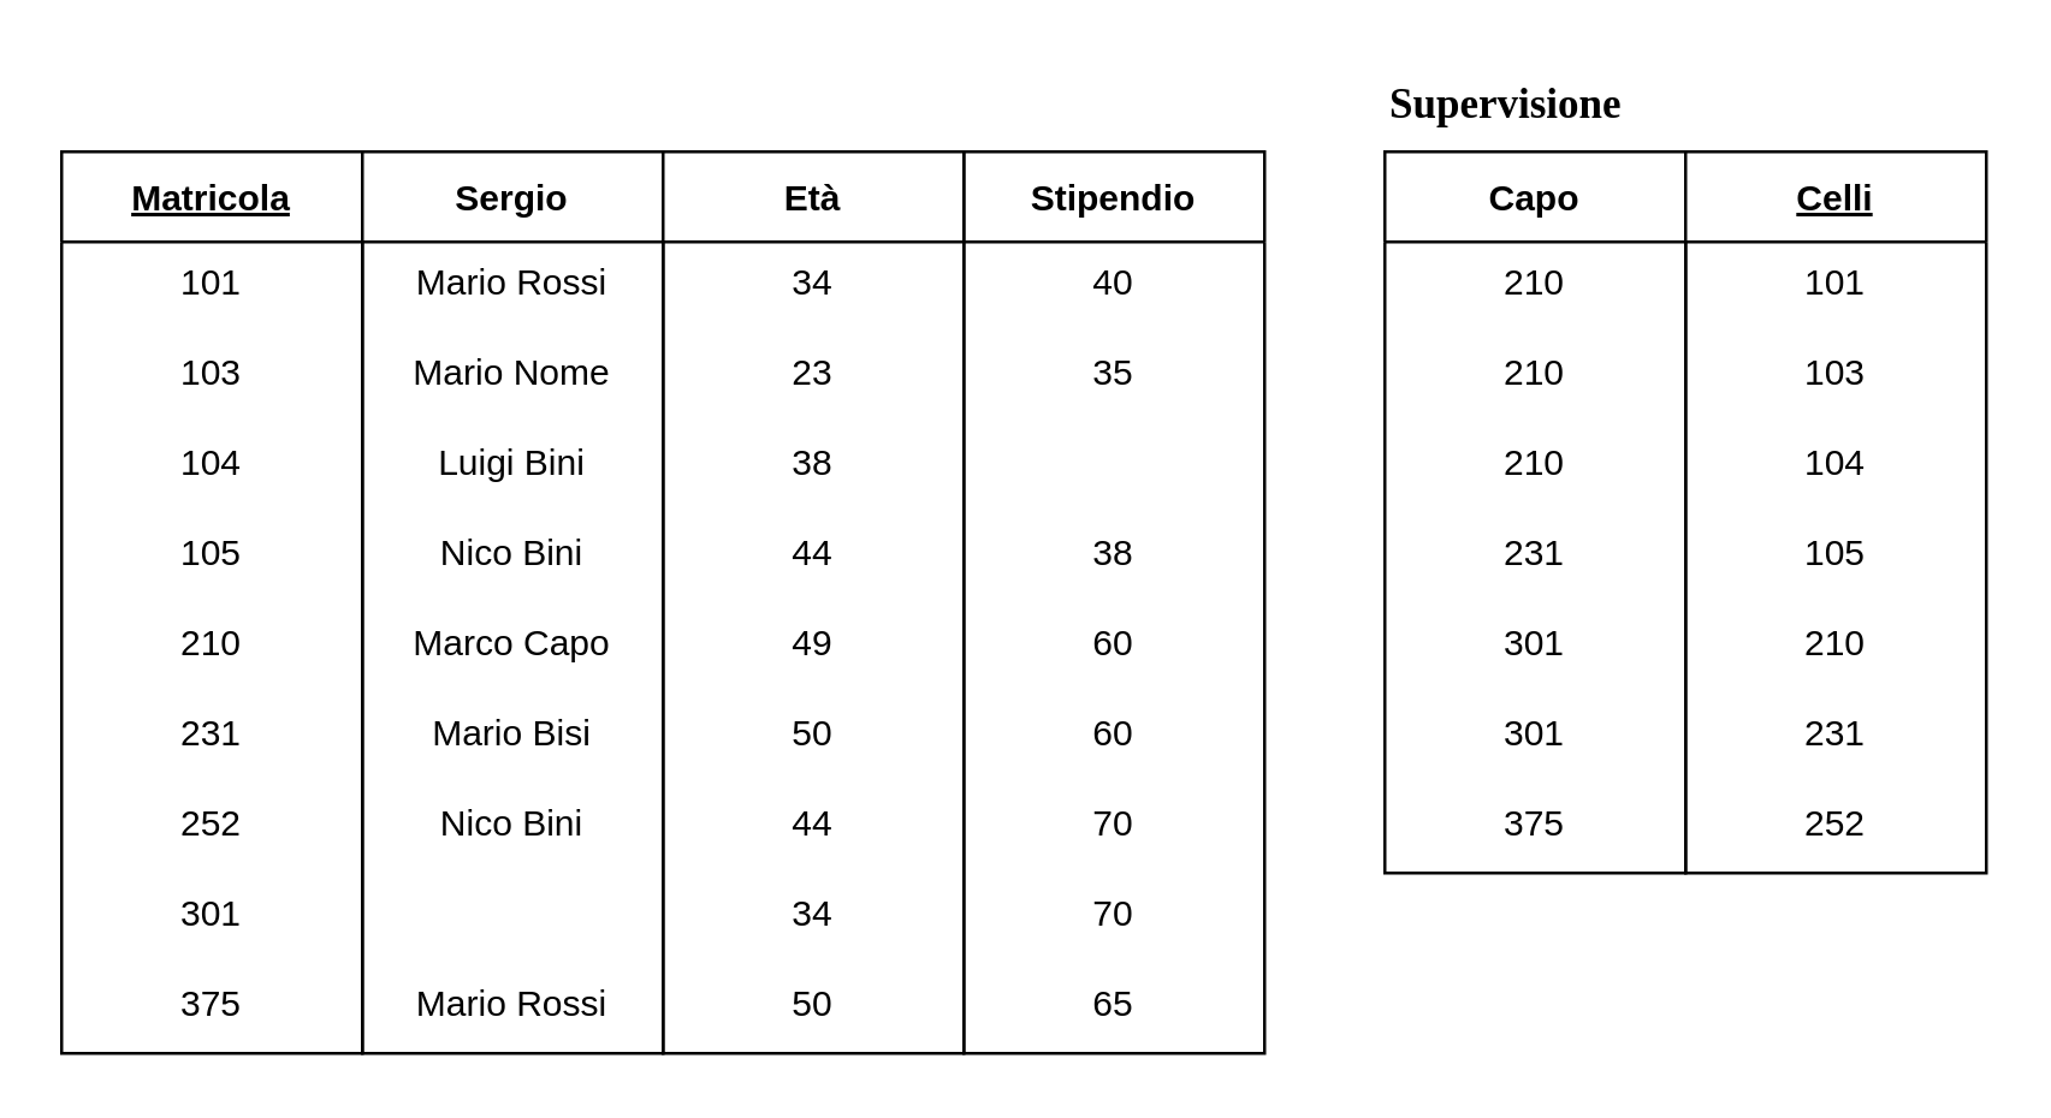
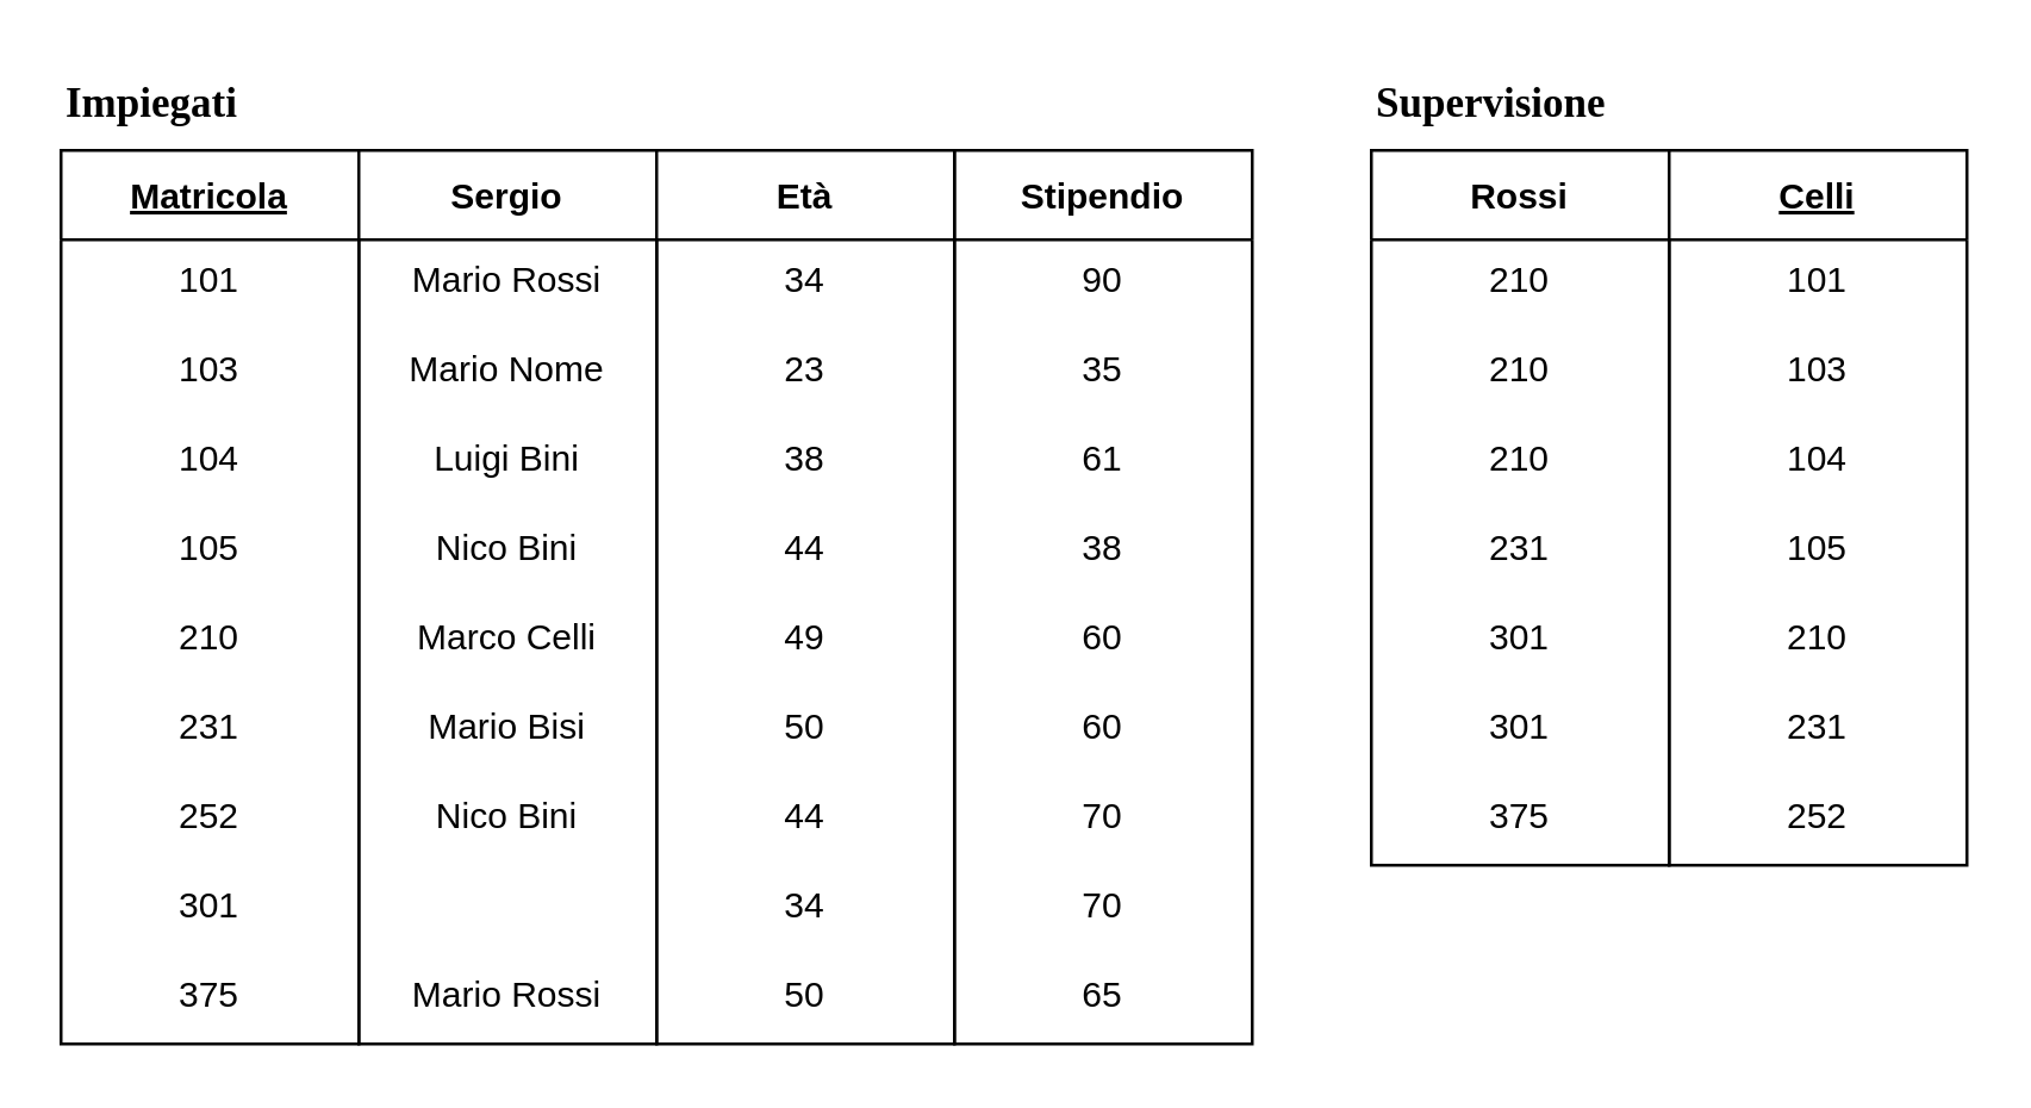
  <mxCell id="0" />
  <mxCell id="1" parent="0" />
+ <mxCell id="2" value="Impiegati" style="text;html=1;align=left;verticalAlign=middle;resizable=0;points=[];autosize=1;strokeColor=none;fillColor=none;fontStyle=1;fontFamily=Times New Roman;fontSize=14;" vertex="1" parent="1"><mxGeometry x="20" y="20" width="80" height="30" as="geometry" /></mxCell>
  <mxCell id="3" value="Matricola" style="swimlane;startSize=30;fontStyle=5" vertex="1" parent="1"><mxGeometry x="20" y="50" width="100" height="300" as="geometry" /></mxCell>
  <mxCell id="4" value="101" style="text;strokeColor=none;fillColor=none;spacingLeft=4;spacingRight=4;overflow=hidden;rotatable=0;points=[[0,0.5],[1,0.5]];portConstraint=eastwest;fontSize=12;align=center;" vertex="1" parent="3"><mxGeometry y="30" width="100" height="30" as="geometry" /></mxCell>
  <mxCell id="5" value="103" style="text;strokeColor=none;fillColor=none;spacingLeft=4;spacingRight=4;overflow=hidden;rotatable=0;points=[[0,0.5],[1,0.5]];portConstraint=eastwest;fontSize=12;align=center;" vertex="1" parent="3"><mxGeometry y="60" width="100" height="30" as="geometry" /></mxCell>
  <mxCell id="6" value="104" style="text;strokeColor=none;fillColor=none;spacingLeft=4;spacingRight=4;overflow=hidden;rotatable=0;points=[[0,0.5],[1,0.5]];portConstraint=eastwest;fontSize=12;align=center;" vertex="1" parent="3"><mxGeometry y="90" width="100" height="30" as="geometry" /></mxCell>
  <mxCell id="7" value="Mario Rossi" style="text;strokeColor=none;fillColor=none;spacingLeft=4;spacingRight=4;overflow=hidden;rotatable=0;points=[[0,0.5],[1,0.5]];portConstraint=eastwest;fontSize=12;align=center;" vertex="1" parent="3"><mxGeometry x="100" y="30" width="100" height="30" as="geometry" /></mxCell>
  <mxCell id="8" value="Mario Nome" style="text;strokeColor=none;fillColor=none;spacingLeft=4;spacingRight=4;overflow=hidden;rotatable=0;points=[[0,0.5],[1,0.5]];portConstraint=eastwest;fontSize=12;align=center;" vertex="1" parent="3"><mxGeometry x="100" y="60" width="100" height="30" as="geometry" /></mxCell>
  <mxCell id="9" value="Luigi Bini" style="text;strokeColor=none;fillColor=none;spacingLeft=4;spacingRight=4;overflow=hidden;rotatable=0;points=[[0,0.5],[1,0.5]];portConstraint=eastwest;fontSize=12;align=center;" vertex="1" parent="3"><mxGeometry x="100" y="90" width="100" height="30" as="geometry" /></mxCell>
  <mxCell id="10" value="231" style="text;strokeColor=none;fillColor=none;spacingLeft=4;spacingRight=4;overflow=hidden;rotatable=0;points=[[0,0.5],[1,0.5]];portConstraint=eastwest;fontSize=12;align=center;" vertex="1" parent="3"><mxGeometry y="180" width="100" height="30" as="geometry" /></mxCell>
  <mxCell id="11" value="252" style="text;strokeColor=none;fillColor=none;spacingLeft=4;spacingRight=4;overflow=hidden;rotatable=0;points=[[0,0.5],[1,0.5]];portConstraint=eastwest;fontSize=12;align=center;" vertex="1" parent="3"><mxGeometry y="210" width="100" height="30" as="geometry" /></mxCell>
  <mxCell id="12" value="301" style="text;strokeColor=none;fillColor=none;spacingLeft=4;spacingRight=4;overflow=hidden;rotatable=0;points=[[0,0.5],[1,0.5]];portConstraint=eastwest;fontSize=12;align=center;" vertex="1" parent="3"><mxGeometry y="240" width="100" height="30" as="geometry" /></mxCell>
  <mxCell id="13" value="375" style="text;strokeColor=none;fillColor=none;spacingLeft=4;spacingRight=4;overflow=hidden;rotatable=0;points=[[0,0.5],[1,0.5]];portConstraint=eastwest;fontSize=12;align=center;" vertex="1" parent="3"><mxGeometry y="270" width="100" height="30" as="geometry" /></mxCell>
  <mxCell id="14" value="Sergio" style="swimlane;startSize=30;" vertex="1" parent="1"><mxGeometry x="120" y="50" width="100" height="300" as="geometry" /></mxCell>
  <mxCell id="15" value="Mario Bisi" style="text;strokeColor=none;fillColor=none;spacingLeft=4;spacingRight=4;overflow=hidden;rotatable=0;points=[[0,0.5],[1,0.5]];portConstraint=eastwest;fontSize=12;align=center;" vertex="1" parent="14"><mxGeometry y="180" width="100" height="30" as="geometry" /></mxCell>
  <mxCell id="16" value="Nico Bini" style="text;strokeColor=none;fillColor=none;spacingLeft=4;spacingRight=4;overflow=hidden;rotatable=0;points=[[0,0.5],[1,0.5]];portConstraint=eastwest;fontSize=12;align=center;" vertex="1" parent="14"><mxGeometry y="210" width="100" height="30" as="geometry" /></mxCell>
  <mxCell id="17" value="Mario Rossi" style="text;strokeColor=none;fillColor=none;spacingLeft=4;spacingRight=4;overflow=hidden;rotatable=0;points=[[0,0.5],[1,0.5]];portConstraint=eastwest;fontSize=12;align=center;" vertex="1" parent="14"><mxGeometry y="270" width="100" height="30" as="geometry" /></mxCell>
  <mxCell id="18" value="Stipendio" style="swimlane;startSize=30;" vertex="1" parent="1"><mxGeometry x="320" y="50" width="100" height="300" as="geometry" /></mxCell>
- <mxCell id="19" value="40" style="text;strokeColor=none;fillColor=none;spacingLeft=4;spacingRight=4;overflow=hidden;rotatable=0;points=[[0,0.5],[1,0.5]];portConstraint=eastwest;fontSize=12;align=center;" vertex="1" parent="18"><mxGeometry y="30" width="100" height="30" as="geometry" /></mxCell>
+ <mxCell id="19" value="90" style="text;strokeColor=none;fillColor=none;spacingLeft=4;spacingRight=4;overflow=hidden;rotatable=0;points=[[0,0.5],[1,0.5]];portConstraint=eastwest;fontSize=12;align=center;" vertex="1" parent="18"><mxGeometry y="30" width="100" height="30" as="geometry" /></mxCell>
  <mxCell id="20" value="35" style="text;strokeColor=none;fillColor=none;spacingLeft=4;spacingRight=4;overflow=hidden;rotatable=0;points=[[0,0.5],[1,0.5]];portConstraint=eastwest;fontSize=12;align=center;" vertex="1" parent="18"><mxGeometry y="60" width="100" height="30" as="geometry" /></mxCell>
+ <mxCell id="21" value="61" style="text;strokeColor=none;fillColor=none;spacingLeft=4;spacingRight=4;overflow=hidden;rotatable=0;points=[[0,0.5],[1,0.5]];portConstraint=eastwest;fontSize=12;align=center;" vertex="1" parent="18"><mxGeometry y="90" width="100" height="30" as="geometry" /></mxCell>
  <mxCell id="22" value="38" style="text;strokeColor=none;fillColor=none;spacingLeft=4;spacingRight=4;overflow=hidden;rotatable=0;points=[[0,0.5],[1,0.5]];portConstraint=eastwest;fontSize=12;align=center;" vertex="1" parent="18"><mxGeometry y="120" width="100" height="30" as="geometry" /></mxCell>
  <mxCell id="23" value="60" style="text;strokeColor=none;fillColor=none;spacingLeft=4;spacingRight=4;overflow=hidden;rotatable=0;points=[[0,0.5],[1,0.5]];portConstraint=eastwest;fontSize=12;align=center;" vertex="1" parent="18"><mxGeometry y="150" width="100" height="30" as="geometry" /></mxCell>
  <mxCell id="24" value="60" style="text;strokeColor=none;fillColor=none;spacingLeft=4;spacingRight=4;overflow=hidden;rotatable=0;points=[[0,0.5],[1,0.5]];portConstraint=eastwest;fontSize=12;align=center;" vertex="1" parent="18"><mxGeometry y="180" width="100" height="30" as="geometry" /></mxCell>
  <mxCell id="25" value="70" style="text;strokeColor=none;fillColor=none;spacingLeft=4;spacingRight=4;overflow=hidden;rotatable=0;points=[[0,0.5],[1,0.5]];portConstraint=eastwest;fontSize=12;align=center;" vertex="1" parent="18"><mxGeometry y="210" width="100" height="30" as="geometry" /></mxCell>
  <mxCell id="26" value="70" style="text;strokeColor=none;fillColor=none;spacingLeft=4;spacingRight=4;overflow=hidden;rotatable=0;points=[[0,0.5],[1,0.5]];portConstraint=eastwest;fontSize=12;align=center;" vertex="1" parent="18"><mxGeometry y="240" width="100" height="30" as="geometry" /></mxCell>
  <mxCell id="27" value="65" style="text;strokeColor=none;fillColor=none;spacingLeft=4;spacingRight=4;overflow=hidden;rotatable=0;points=[[0,0.5],[1,0.5]];portConstraint=eastwest;fontSize=12;align=center;" vertex="1" parent="18"><mxGeometry y="270" width="100" height="30" as="geometry" /></mxCell>
  <mxCell id="28" value="105" style="text;strokeColor=none;fillColor=none;spacingLeft=4;spacingRight=4;overflow=hidden;rotatable=0;points=[[0,0.5],[1,0.5]];portConstraint=eastwest;fontSize=12;align=center;" vertex="1" parent="1"><mxGeometry x="20" y="170" width="100" height="30" as="geometry" /></mxCell>
  <mxCell id="29" value="210" style="text;strokeColor=none;fillColor=none;spacingLeft=4;spacingRight=4;overflow=hidden;rotatable=0;points=[[0,0.5],[1,0.5]];portConstraint=eastwest;fontSize=12;align=center;" vertex="1" parent="1"><mxGeometry x="20" y="200" width="100" height="30" as="geometry" /></mxCell>
  <mxCell id="30" value="Nico Bini" style="text;strokeColor=none;fillColor=none;spacingLeft=4;spacingRight=4;overflow=hidden;rotatable=0;points=[[0,0.5],[1,0.5]];portConstraint=eastwest;fontSize=12;align=center;" vertex="1" parent="1"><mxGeometry x="120" y="170" width="100" height="30" as="geometry" /></mxCell>
- <mxCell id="31" value="Marco Capo" style="text;strokeColor=none;fillColor=none;spacingLeft=4;spacingRight=4;overflow=hidden;rotatable=0;points=[[0,0.5],[1,0.5]];portConstraint=eastwest;fontSize=12;align=center;" vertex="1" parent="1"><mxGeometry x="120" y="200" width="100" height="30" as="geometry" /></mxCell>
+ <mxCell id="31" value="Marco Celli" style="text;strokeColor=none;fillColor=none;spacingLeft=4;spacingRight=4;overflow=hidden;rotatable=0;points=[[0,0.5],[1,0.5]];portConstraint=eastwest;fontSize=12;align=center;" vertex="1" parent="1"><mxGeometry x="120" y="200" width="100" height="30" as="geometry" /></mxCell>
  <mxCell id="32" value="Età" style="swimlane;startSize=30;" vertex="1" parent="1"><mxGeometry x="220" y="50" width="100" height="300" as="geometry" /></mxCell>
  <mxCell id="33" value="34" style="text;strokeColor=none;fillColor=none;spacingLeft=4;spacingRight=4;overflow=hidden;rotatable=0;points=[[0,0.5],[1,0.5]];portConstraint=eastwest;fontSize=12;align=center;" vertex="1" parent="32"><mxGeometry y="30" width="100" height="30" as="geometry" /></mxCell>
  <mxCell id="34" value="23" style="text;strokeColor=none;fillColor=none;spacingLeft=4;spacingRight=4;overflow=hidden;rotatable=0;points=[[0,0.5],[1,0.5]];portConstraint=eastwest;fontSize=12;align=center;" vertex="1" parent="32"><mxGeometry y="60" width="100" height="30" as="geometry" /></mxCell>
  <mxCell id="35" value="38" style="text;strokeColor=none;fillColor=none;spacingLeft=4;spacingRight=4;overflow=hidden;rotatable=0;points=[[0,0.5],[1,0.5]];portConstraint=eastwest;fontSize=12;align=center;" vertex="1" parent="32"><mxGeometry y="90" width="100" height="30" as="geometry" /></mxCell>
  <mxCell id="36" value="44" style="text;strokeColor=none;fillColor=none;spacingLeft=4;spacingRight=4;overflow=hidden;rotatable=0;points=[[0,0.5],[1,0.5]];portConstraint=eastwest;fontSize=12;align=center;" vertex="1" parent="32"><mxGeometry y="120" width="100" height="30" as="geometry" /></mxCell>
  <mxCell id="37" value="49" style="text;strokeColor=none;fillColor=none;spacingLeft=4;spacingRight=4;overflow=hidden;rotatable=0;points=[[0,0.5],[1,0.5]];portConstraint=eastwest;fontSize=12;align=center;" vertex="1" parent="32"><mxGeometry y="150" width="100" height="30" as="geometry" /></mxCell>
  <mxCell id="38" value="50" style="text;strokeColor=none;fillColor=none;spacingLeft=4;spacingRight=4;overflow=hidden;rotatable=0;points=[[0,0.5],[1,0.5]];portConstraint=eastwest;fontSize=12;align=center;" vertex="1" parent="32"><mxGeometry y="180" width="100" height="30" as="geometry" /></mxCell>
  <mxCell id="39" value="44" style="text;strokeColor=none;fillColor=none;spacingLeft=4;spacingRight=4;overflow=hidden;rotatable=0;points=[[0,0.5],[1,0.5]];portConstraint=eastwest;fontSize=12;align=center;" vertex="1" parent="32"><mxGeometry y="210" width="100" height="30" as="geometry" /></mxCell>
  <mxCell id="40" value="34" style="text;strokeColor=none;fillColor=none;spacingLeft=4;spacingRight=4;overflow=hidden;rotatable=0;points=[[0,0.5],[1,0.5]];portConstraint=eastwest;fontSize=12;align=center;" vertex="1" parent="32"><mxGeometry y="240" width="100" height="30" as="geometry" /></mxCell>
  <mxCell id="41" value="50" style="text;strokeColor=none;fillColor=none;spacingLeft=4;spacingRight=4;overflow=hidden;rotatable=0;points=[[0,0.5],[1,0.5]];portConstraint=eastwest;fontSize=12;align=center;" vertex="1" parent="32"><mxGeometry y="270" width="100" height="30" as="geometry" /></mxCell>
  <mxCell id="42" value="Supervisione" style="text;html=1;align=left;verticalAlign=middle;resizable=0;points=[];autosize=1;strokeColor=none;fillColor=none;fontStyle=1;fontFamily=Times New Roman;fontSize=14;" vertex="1" parent="1"><mxGeometry x="460" y="20" width="100" height="30" as="geometry" /></mxCell>
- <mxCell id="43" value="Capo" style="swimlane;startSize=30;fontStyle=1" vertex="1" parent="1"><mxGeometry x="460" y="50" width="100" height="240" as="geometry" /></mxCell>
+ <mxCell id="43" value="Rossi" style="swimlane;startSize=30;fontStyle=1" vertex="1" parent="1"><mxGeometry x="460" y="50" width="100" height="240" as="geometry" /></mxCell>
  <mxCell id="44" value="210" style="text;strokeColor=none;fillColor=none;spacingLeft=4;spacingRight=4;overflow=hidden;rotatable=0;points=[[0,0.5],[1,0.5]];portConstraint=eastwest;fontSize=12;align=center;" vertex="1" parent="43"><mxGeometry y="30" width="100" height="30" as="geometry" /></mxCell>
  <mxCell id="45" value="210" style="text;strokeColor=none;fillColor=none;spacingLeft=4;spacingRight=4;overflow=hidden;rotatable=0;points=[[0,0.5],[1,0.5]];portConstraint=eastwest;fontSize=12;align=center;" vertex="1" parent="43"><mxGeometry y="60" width="100" height="30" as="geometry" /></mxCell>
  <mxCell id="46" value="210" style="text;strokeColor=none;fillColor=none;spacingLeft=4;spacingRight=4;overflow=hidden;rotatable=0;points=[[0,0.5],[1,0.5]];portConstraint=eastwest;fontSize=12;align=center;" vertex="1" parent="43"><mxGeometry y="90" width="100" height="30" as="geometry" /></mxCell>
  <mxCell id="47" value="101" style="text;strokeColor=none;fillColor=none;spacingLeft=4;spacingRight=4;overflow=hidden;rotatable=0;points=[[0,0.5],[1,0.5]];portConstraint=eastwest;fontSize=12;align=center;" vertex="1" parent="43"><mxGeometry x="100" y="30" width="100" height="30" as="geometry" /></mxCell>
  <mxCell id="48" value="103" style="text;strokeColor=none;fillColor=none;spacingLeft=4;spacingRight=4;overflow=hidden;rotatable=0;points=[[0,0.5],[1,0.5]];portConstraint=eastwest;fontSize=12;align=center;" vertex="1" parent="43"><mxGeometry x="100" y="60" width="100" height="30" as="geometry" /></mxCell>
  <mxCell id="49" value="104" style="text;strokeColor=none;fillColor=none;spacingLeft=4;spacingRight=4;overflow=hidden;rotatable=0;points=[[0,0.5],[1,0.5]];portConstraint=eastwest;fontSize=12;align=center;" vertex="1" parent="43"><mxGeometry x="100" y="90" width="100" height="30" as="geometry" /></mxCell>
  <mxCell id="50" value="301" style="text;strokeColor=none;fillColor=none;spacingLeft=4;spacingRight=4;overflow=hidden;rotatable=0;points=[[0,0.5],[1,0.5]];portConstraint=eastwest;fontSize=12;align=center;" vertex="1" parent="43"><mxGeometry y="180" width="100" height="30" as="geometry" /></mxCell>
  <mxCell id="51" value="231" style="text;strokeColor=none;fillColor=none;spacingLeft=4;spacingRight=4;overflow=hidden;rotatable=0;points=[[0,0.5],[1,0.5]];portConstraint=eastwest;fontSize=12;align=center;" vertex="1" parent="43"><mxGeometry x="100" y="180" width="100" height="30" as="geometry" /></mxCell>
  <mxCell id="52" value="252" style="text;strokeColor=none;fillColor=none;spacingLeft=4;spacingRight=4;overflow=hidden;rotatable=0;points=[[0,0.5],[1,0.5]];portConstraint=eastwest;fontSize=12;align=center;" vertex="1" parent="43"><mxGeometry x="100" y="210" width="100" height="30" as="geometry" /></mxCell>
  <mxCell id="53" value="375" style="text;strokeColor=none;fillColor=none;spacingLeft=4;spacingRight=4;overflow=hidden;rotatable=0;points=[[0,0.5],[1,0.5]];portConstraint=eastwest;fontSize=12;align=center;" vertex="1" parent="43"><mxGeometry y="210" width="100" height="30" as="geometry" /></mxCell>
  <mxCell id="54" value="Celli" style="swimlane;startSize=30;fontStyle=5" vertex="1" parent="1"><mxGeometry x="560" y="50" width="100" height="240" as="geometry" /></mxCell>
  <mxCell id="55" value="231" style="text;strokeColor=none;fillColor=none;spacingLeft=4;spacingRight=4;overflow=hidden;rotatable=0;points=[[0,0.5],[1,0.5]];portConstraint=eastwest;fontSize=12;align=center;" vertex="1" parent="1"><mxGeometry x="460" y="170" width="100" height="30" as="geometry" /></mxCell>
  <mxCell id="56" value="301" style="text;strokeColor=none;fillColor=none;spacingLeft=4;spacingRight=4;overflow=hidden;rotatable=0;points=[[0,0.5],[1,0.5]];portConstraint=eastwest;fontSize=12;align=center;" vertex="1" parent="1"><mxGeometry x="460" y="200" width="100" height="30" as="geometry" /></mxCell>
  <mxCell id="57" value="105" style="text;strokeColor=none;fillColor=none;spacingLeft=4;spacingRight=4;overflow=hidden;rotatable=0;points=[[0,0.5],[1,0.5]];portConstraint=eastwest;fontSize=12;align=center;" vertex="1" parent="1"><mxGeometry x="560" y="170" width="100" height="30" as="geometry" /></mxCell>
  <mxCell id="58" value="210" style="text;strokeColor=none;fillColor=none;spacingLeft=4;spacingRight=4;overflow=hidden;rotatable=0;points=[[0,0.5],[1,0.5]];portConstraint=eastwest;fontSize=12;align=center;" vertex="1" parent="1"><mxGeometry x="560" y="200" width="100" height="30" as="geometry" /></mxCell>
